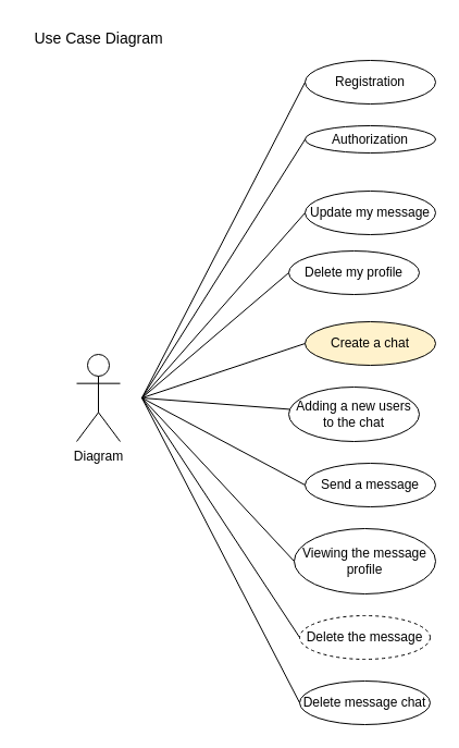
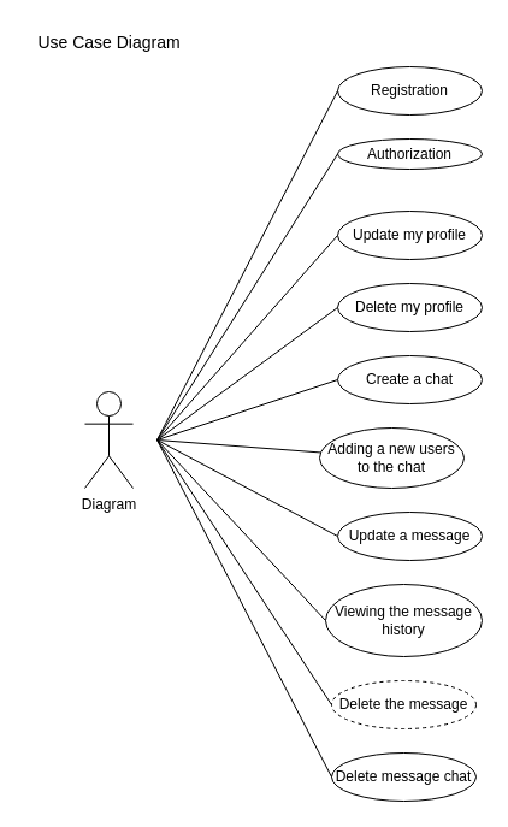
  <mxCell id="0" />
  <mxCell id="1" parent="0" />
  <mxCell id="2" value="Diagram" style="shape=umlActor;verticalLabelPosition=bottom;verticalAlign=top;html=1;outlineConnect=0;" vertex="1" parent="1"><mxGeometry x="70" y="325" width="40" height="80" as="geometry" /></mxCell>
  <mxCell id="3" value="Registration" style="ellipse;whiteSpace=wrap;html=1;" vertex="1" parent="1"><mxGeometry x="280" y="55" width="120" height="40" as="geometry" /></mxCell>
  <mxCell id="4" value="Authorization" style="ellipse;whiteSpace=wrap;html=1;" vertex="1" parent="1"><mxGeometry x="280" y="115" width="120" height="25" as="geometry" /></mxCell>
- <mxCell id="5" value="Create a chat" style="ellipse;whiteSpace=wrap;html=1;fillColor=#fff2cc;" vertex="1" parent="1"><mxGeometry x="280" y="295" width="120" height="40" as="geometry" /></mxCell>
+ <mxCell id="5" value="Create a chat" style="ellipse;whiteSpace=wrap;html=1;" vertex="1" parent="1"><mxGeometry x="280" y="295" width="120" height="40" as="geometry" /></mxCell>
  <mxCell id="6" value="Adding a new users to the chat" style="ellipse;whiteSpace=wrap;html=1;" vertex="1" parent="1"><mxGeometry x="265" y="355" width="120" height="50" as="geometry" /></mxCell>
- <mxCell id="7" value="Send a message" style="ellipse;whiteSpace=wrap;html=1;" vertex="1" parent="1"><mxGeometry x="280" y="425" width="120" height="40" as="geometry" /></mxCell>
- <mxCell id="8" value="Viewing the message profile" style="ellipse;whiteSpace=wrap;html=1;" vertex="1" parent="1"><mxGeometry x="270" y="485" width="130" height="60" as="geometry" /></mxCell>
+ <mxCell id="7" value="Update a message" style="ellipse;whiteSpace=wrap;html=1;" vertex="1" parent="1"><mxGeometry x="280" y="425" width="120" height="40" as="geometry" /></mxCell>
+ <mxCell id="8" value="Viewing the message history" style="ellipse;whiteSpace=wrap;html=1;" vertex="1" parent="1"><mxGeometry x="270" y="485" width="130" height="60" as="geometry" /></mxCell>
  <mxCell id="9" value="Delete the message" style="ellipse;whiteSpace=wrap;html=1;dashed=1;" vertex="1" parent="1"><mxGeometry x="275" y="565" width="120" height="40" as="geometry" /></mxCell>
  <mxCell id="10" value="Delete message chat" style="ellipse;whiteSpace=wrap;html=1;" vertex="1" parent="1"><mxGeometry x="275" y="625" width="120" height="40" as="geometry" /></mxCell>
- <mxCell id="11" value="Update my message" style="ellipse;whiteSpace=wrap;html=1;" vertex="1" parent="1"><mxGeometry x="280" y="175" width="120" height="40" as="geometry" /></mxCell>
- <mxCell id="12" value="Delete my profile" style="ellipse;whiteSpace=wrap;html=1;" vertex="1" parent="1"><mxGeometry x="265" y="230" width="120" height="40" as="geometry" /></mxCell>
+ <mxCell id="11" value="Update my profile" style="ellipse;whiteSpace=wrap;html=1;" vertex="1" parent="1"><mxGeometry x="280" y="175" width="120" height="40" as="geometry" /></mxCell>
+ <mxCell id="12" value="Delete my profile" style="ellipse;whiteSpace=wrap;html=1;" vertex="1" parent="1"><mxGeometry x="280" y="235" width="120" height="40" as="geometry" /></mxCell>
  <mxCell id="13" value="" style="endArrow=none;html=1;rounded=0;entryX=0;entryY=0.5;entryDx=0;entryDy=0;" edge="1" parent="1" target="3"><mxGeometry width="50" height="50" relative="1" as="geometry"><mxPoint x="130" y="365" as="sourcePoint" /><mxPoint x="170" y="290" as="targetPoint" /></mxGeometry></mxCell>
  <mxCell id="14" value="" style="endArrow=none;html=1;rounded=0;entryX=0;entryY=0.5;entryDx=0;entryDy=0;" edge="1" parent="1" target="4"><mxGeometry width="50" height="50" relative="1" as="geometry"><mxPoint x="130" y="365" as="sourcePoint" /><mxPoint x="287.96" y="92" as="targetPoint" /></mxGeometry></mxCell>
  <mxCell id="15" value="" style="endArrow=none;html=1;rounded=0;entryX=0;entryY=0.5;entryDx=0;entryDy=0;" edge="1" parent="1" target="11"><mxGeometry width="50" height="50" relative="1" as="geometry"><mxPoint x="130" y="365" as="sourcePoint" /><mxPoint x="290" y="145" as="targetPoint" /></mxGeometry></mxCell>
  <mxCell id="16" value="" style="endArrow=none;html=1;rounded=0;entryX=0;entryY=0.5;entryDx=0;entryDy=0;" edge="1" parent="1" target="12"><mxGeometry width="50" height="50" relative="1" as="geometry"><mxPoint x="130" y="365" as="sourcePoint" /><mxPoint x="290" y="205" as="targetPoint" /></mxGeometry></mxCell>
  <mxCell id="17" value="" style="endArrow=none;html=1;rounded=0;entryX=0;entryY=0.5;entryDx=0;entryDy=0;" edge="1" parent="1" target="5"><mxGeometry width="50" height="50" relative="1" as="geometry"><mxPoint x="130" y="365" as="sourcePoint" /><mxPoint x="290" y="265" as="targetPoint" /></mxGeometry></mxCell>
  <mxCell id="18" value="" style="endArrow=none;html=1;rounded=0;" edge="1" parent="1" target="6"><mxGeometry width="50" height="50" relative="1" as="geometry"><mxPoint x="130" y="365" as="sourcePoint" /><mxPoint x="290" y="325" as="targetPoint" /></mxGeometry></mxCell>
  <mxCell id="19" value="" style="endArrow=none;html=1;rounded=0;entryX=0;entryY=0.5;entryDx=0;entryDy=0;" edge="1" parent="1" target="7"><mxGeometry width="50" height="50" relative="1" as="geometry"><mxPoint x="130" y="365" as="sourcePoint" /><mxPoint x="290.133" y="391.663" as="targetPoint" /></mxGeometry></mxCell>
  <mxCell id="20" value="" style="endArrow=none;html=1;rounded=0;entryX=0;entryY=0.5;entryDx=0;entryDy=0;" edge="1" parent="1" target="8"><mxGeometry width="50" height="50" relative="1" as="geometry"><mxPoint x="130" y="365" as="sourcePoint" /><mxPoint x="290" y="455" as="targetPoint" /></mxGeometry></mxCell>
  <mxCell id="21" value="" style="endArrow=none;html=1;rounded=0;entryX=0;entryY=0.5;entryDx=0;entryDy=0;" edge="1" parent="1" target="9"><mxGeometry width="50" height="50" relative="1" as="geometry"><mxPoint x="130" y="365" as="sourcePoint" /><mxPoint x="280" y="525" as="targetPoint" /></mxGeometry></mxCell>
  <mxCell id="22" value="" style="endArrow=none;html=1;rounded=0;entryX=0;entryY=0.5;entryDx=0;entryDy=0;" edge="1" parent="1" target="10"><mxGeometry width="50" height="50" relative="1" as="geometry"><mxPoint x="130" y="365" as="sourcePoint" /><mxPoint x="285" y="595" as="targetPoint" /></mxGeometry></mxCell>
  <mxCell id="23" value="&lt;font style=&quot;font-size: 14px;&quot;&gt;Use Case Diagram&lt;/font&gt;" style="text;html=1;align=center;verticalAlign=middle;resizable=0;points=[];autosize=1;strokeColor=none;fillColor=none;" vertex="1" parent="1"><mxGeometry x="20" y="20" width="140" height="30" as="geometry" /></mxCell>
